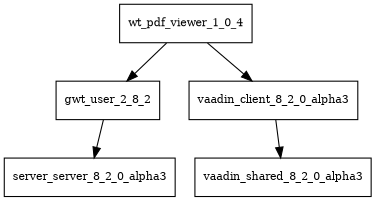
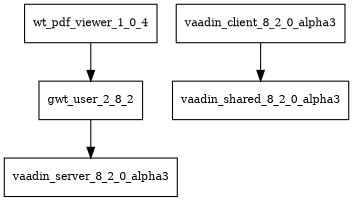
  digraph {
    node [fontsize=10.0 shape=box]
    wt_pdf_viewer_1_0_4
    gwt_user_2_8_2
    vaadin_client_8_2_0_alpha3
-   vaadin_server_8_2_0_alpha3 [label=server_server_8_2_0_alpha3]
+   vaadin_server_8_2_0_alpha3
    vaadin_shared_8_2_0_alpha3
    wt_pdf_viewer_1_0_4 -> gwt_user_2_8_2
-   wt_pdf_viewer_1_0_4 -> vaadin_client_8_2_0_alpha3
    gwt_user_2_8_2 -> vaadin_server_8_2_0_alpha3
    vaadin_client_8_2_0_alpha3 -> vaadin_shared_8_2_0_alpha3
  }
